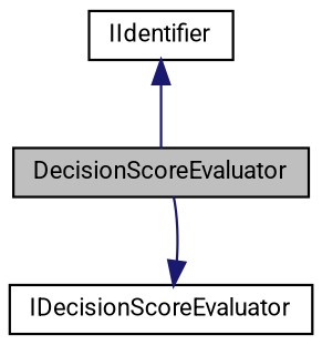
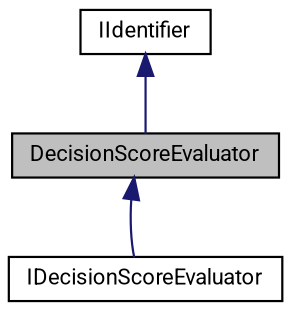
  digraph {
    fontname=Roboto
    node [color=black fillcolor=white fontname=Roboto fontsize=10 shape=record style=filled]
    edge [color=midnightblue dir=back fontname=Roboto fontsize=10 labelfontname=Helvetica labelfontsize=10 style=solid]
    n1 [fillcolor=grey75 fontcolor=black height=0.2 label=DecisionScoreEvaluator width=0.4]
    n2 [height=0.2 label=IDecisionScoreEvaluator width=0.4]
    n3 [height=0.2 label=IIdentifier width=0.4]
-   n2 -> n1
+   n1 -> n2
    n3 -> n1
  }
